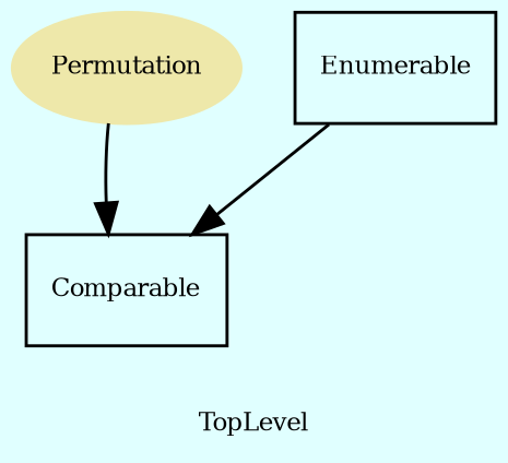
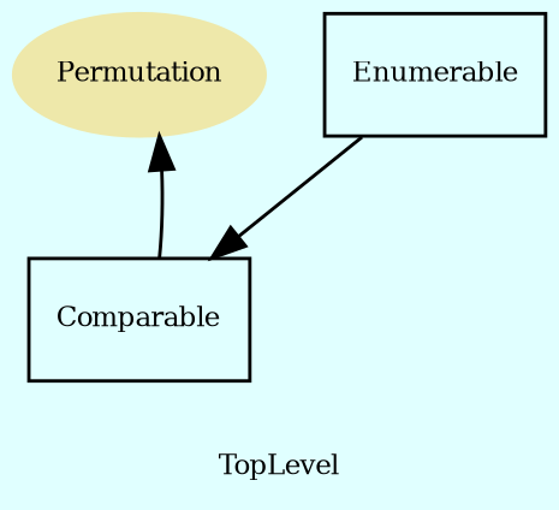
  digraph {
    bgcolor=lightcyan1
    compound=true
    fontname="DejaVu Serif"
    fontsize=8
    label=TopLevel
    node [color=black fontname="DejaVu Serif" fontsize=8 shape=box]
    edge [fontname="DejaVu Serif"]
    n1 [color=palegoldenrod fontcolor=black label=Permutation shape=ellipse style=filled]
    n2 [label=Enumerable]
    n3 [label=Comparable]
    n2 -> n3
-   n1 -> n3
+   n3 -> n1
  }
